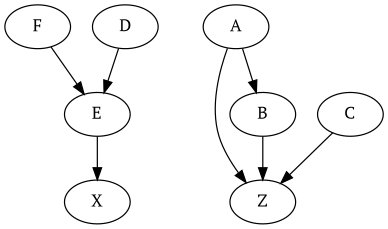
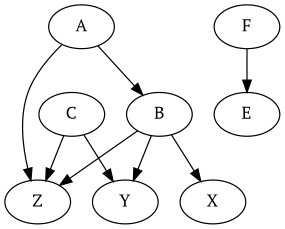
  strict digraph {
    fontname="PT Serif"
    node [fontname="PT Serif"]
    edge [fontname="PT Serif"]
    X [FIM=1]
+   Y [FIM=1]
    Z [OUTRO=1]
    F [ALTERN=1]
    E
    A
    B
    C
-   D
    F -> E
    A -> Z
    A -> B
-   E -> X
+   B -> X
+   B -> Y
    B -> Z
+   C -> Y
    C -> Z
-   D -> E
  }
